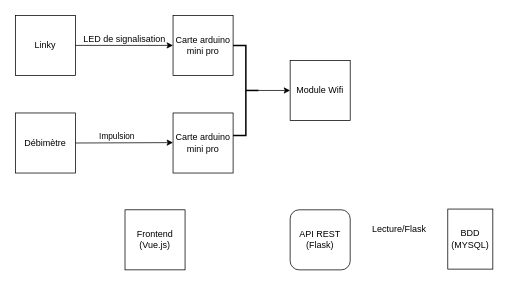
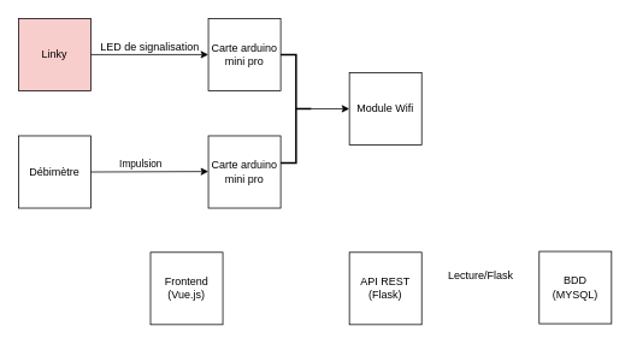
  <mxCell id="0" />
  <mxCell id="1" parent="0" />
- <mxCell id="2" value="Linky" style="whiteSpace=wrap;html=1;aspect=fixed;" vertex="1" parent="1"><mxGeometry x="20" y="20" width="80" height="80" as="geometry" /></mxCell>
+ <mxCell id="2" value="Linky" style="whiteSpace=wrap;html=1;aspect=fixed;fillColor=#f8cecc;" vertex="1" parent="1"><mxGeometry x="20" y="20" width="80" height="80" as="geometry" /></mxCell>
  <mxCell id="3" value="Débimètre" style="whiteSpace=wrap;html=1;aspect=fixed;" vertex="1" parent="1"><mxGeometry x="20" y="150" width="80" height="80" as="geometry" /></mxCell>
  <mxCell id="4" value="Carte arduino mini pro" style="whiteSpace=wrap;html=1;aspect=fixed;" vertex="1" parent="1"><mxGeometry x="230" y="20" width="80" height="80" as="geometry" /></mxCell>
  <mxCell id="5" value="Carte arduino mini pro" style="whiteSpace=wrap;html=1;aspect=fixed;" vertex="1" parent="1"><mxGeometry x="230" y="150" width="80" height="80" as="geometry" /></mxCell>
  <mxCell id="6" value="" style="endArrow=classic;html=1;rounded=0;exitX=1;exitY=0.5;exitDx=0;exitDy=0;entryX=0;entryY=0.5;entryDx=0;entryDy=0;" edge="1" parent="1" source="2" target="4"><mxGeometry width="50" height="50" relative="1" as="geometry"><mxPoint x="286" y="190" as="sourcePoint" /><mxPoint x="336" y="140" as="targetPoint" /></mxGeometry></mxCell>
  <mxCell id="7" value="" style="endArrow=classic;html=1;rounded=0;exitX=1;exitY=0.5;exitDx=0;exitDy=0;entryX=0;entryY=0.5;entryDx=0;entryDy=0;" edge="1" parent="1" source="3"><mxGeometry width="50" height="50" relative="1" as="geometry"><mxPoint x="136" y="189.5" as="sourcePoint" /><mxPoint x="230" y="189.5" as="targetPoint" /></mxGeometry></mxCell>
  <mxCell id="8" value="Impulsion" style="edgeLabel;html=1;align=center;verticalAlign=middle;resizable=0;points=[];" vertex="1" connectable="0" parent="7"><mxGeometry x="-0.207" y="13" relative="1" as="geometry"><mxPoint x="3" y="4" as="offset" /></mxGeometry></mxCell>
  <mxCell id="9" value="Module Wifi" style="whiteSpace=wrap;html=1;aspect=fixed;" vertex="1" parent="1"><mxGeometry x="386" y="80" width="80" height="80" as="geometry" /></mxCell>
  <mxCell id="10" value="" style="strokeWidth=2;html=1;shape=mxgraph.flowchart.annotation_2;align=left;labelPosition=right;pointerEvents=1;rotation=-180;" vertex="1" parent="1"><mxGeometry x="310" y="60" width="34" height="120" as="geometry" /></mxCell>
  <mxCell id="11" value="" style="endArrow=classic;html=1;rounded=0;entryX=0;entryY=0.5;entryDx=0;entryDy=0;exitX=0;exitY=0.5;exitDx=0;exitDy=0;exitPerimeter=0;" edge="1" parent="1" source="10" target="9"><mxGeometry width="50" height="50" relative="1" as="geometry"><mxPoint x="346" y="120" as="sourcePoint" /><mxPoint x="406" y="120" as="targetPoint" /></mxGeometry></mxCell>
- <mxCell id="12" value="API REST&lt;div&gt;(Flask)&lt;/div&gt;" style="whiteSpace=wrap;html=1;aspect=fixed;rounded=1;" vertex="1" parent="1"><mxGeometry x="386" y="279" width="80" height="80" as="geometry" /></mxCell>
- <mxCell id="13" value="BDD&lt;div&gt;(MYSQL)&lt;/div&gt;" style="whiteSpace=wrap;html=1;aspect=fixed;" vertex="1" parent="1"><mxGeometry x="596" y="278" width="60" height="80" as="geometry" /></mxCell>
+ <mxCell id="12" value="API REST&lt;div&gt;(Flask)&lt;/div&gt;" style="whiteSpace=wrap;html=1;aspect=fixed;" vertex="1" parent="1"><mxGeometry x="386" y="279" width="80" height="80" as="geometry" /></mxCell>
+ <mxCell id="13" value="BDD&lt;div&gt;(MYSQL)&lt;/div&gt;" style="whiteSpace=wrap;html=1;aspect=fixed;" vertex="1" parent="1"><mxGeometry x="596" y="278" width="80" height="80" as="geometry" /></mxCell>
  <mxCell id="14" value="Frontend&lt;div&gt;(Vue.js)&lt;/div&gt;" style="whiteSpace=wrap;html=1;aspect=fixed;" vertex="1" parent="1"><mxGeometry x="166" y="279" width="80" height="80" as="geometry" /></mxCell>
  <mxCell id="15" value="Lecture/Flask" style="text;html=1;align=center;verticalAlign=middle;resizable=0;points=[];autosize=1;strokeColor=none;fillColor=none;" vertex="1" parent="1"><mxGeometry x="476" y="290" width="110" height="30" as="geometry" /></mxCell>
  <mxCell id="16" value="LED de signalisation" style="text;html=1;align=center;verticalAlign=middle;resizable=0;points=[];autosize=1;strokeColor=none;fillColor=none;" vertex="1" parent="1"><mxGeometry x="100" y="37" width="130" height="30" as="geometry" /></mxCell>
